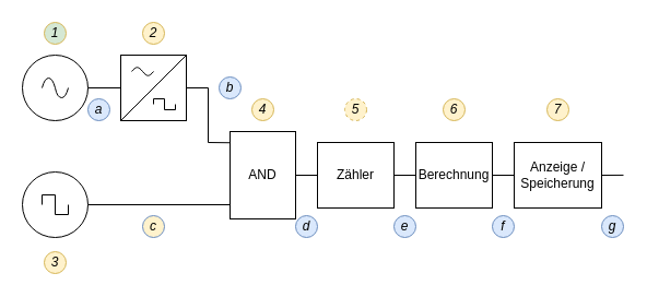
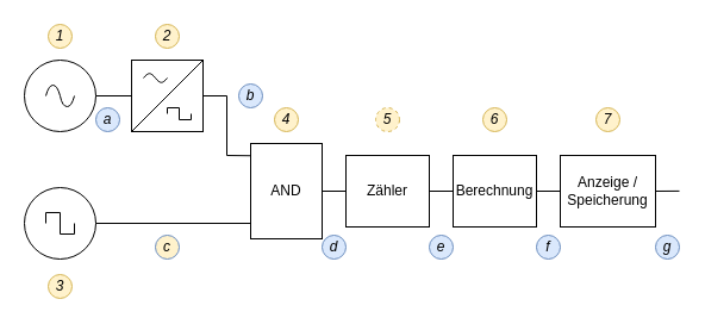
  <mxCell id="0" />
  <mxCell id="1" parent="0" />
  <mxCell id="2" style="edgeStyle=none;rounded=0;orthogonalLoop=1;jettySize=auto;html=1;exitX=1;exitY=0.5;exitDx=0;exitDy=0;endArrow=none;endFill=0;" edge="1" parent="1" source="3"><mxGeometry relative="1" as="geometry"><mxPoint x="190" y="80" as="targetPoint" /></mxGeometry></mxCell>
  <mxCell id="3" value="" style="rounded=0;whiteSpace=wrap;html=1;fillColor=none;" vertex="1" parent="1"><mxGeometry x="110" y="50" width="60" height="60" as="geometry" /></mxCell>
  <mxCell id="4" value="" style="pointerEvents=1;verticalLabelPosition=bottom;shadow=0;dashed=0;align=center;html=1;verticalAlign=top;shape=mxgraph.electrical.waveforms.square_wave;" vertex="1" parent="1"><mxGeometry x="140" y="90" width="20" height="10" as="geometry" /></mxCell>
  <mxCell id="5" value="" style="pointerEvents=1;verticalLabelPosition=bottom;shadow=0;dashed=0;align=center;html=1;verticalAlign=top;shape=mxgraph.electrical.waveforms.sine_wave;" vertex="1" parent="1"><mxGeometry x="120" y="60" width="20" height="10" as="geometry" /></mxCell>
  <mxCell id="6" value="" style="endArrow=none;html=1;rounded=0;entryX=1;entryY=0;entryDx=0;entryDy=0;exitX=0;exitY=1;exitDx=0;exitDy=0;" edge="1" parent="1" source="3" target="3"><mxGeometry width="50" height="50" relative="1" as="geometry"><mxPoint x="120" y="100" as="sourcePoint" /><mxPoint x="160" y="60" as="targetPoint" /></mxGeometry></mxCell>
  <mxCell id="7" style="edgeStyle=none;rounded=0;orthogonalLoop=1;jettySize=auto;html=1;exitX=1;exitY=0.5;exitDx=0;exitDy=0;exitPerimeter=0;entryX=0;entryY=0.5;entryDx=0;entryDy=0;endArrow=none;endFill=0;" edge="1" parent="1" source="8" target="16"><mxGeometry relative="1" as="geometry" /></mxCell>
  <mxCell id="8" value="" style="verticalLabelPosition=bottom;shadow=0;dashed=0;align=center;html=1;verticalAlign=top;shape=mxgraph.electrical.iec_logic_gates.and;fillColor=none;" vertex="1" parent="1"><mxGeometry x="210" y="120" width="60" height="80" as="geometry" /></mxCell>
  <mxCell id="9" value="" style="edgeStyle=none;rounded=0;orthogonalLoop=1;jettySize=auto;html=1;entryX=0;entryY=0.5;entryDx=0;entryDy=0;endArrow=none;endFill=0;" edge="1" parent="1" source="10" target="3"><mxGeometry relative="1" as="geometry" /></mxCell>
  <mxCell id="10" value="" style="pointerEvents=1;verticalLabelPosition=bottom;shadow=0;dashed=0;align=center;html=1;verticalAlign=top;shape=mxgraph.electrical.signal_sources.source;aspect=fixed;points=[[0.5,0,0],[1,0.5,0],[0.5,1,0],[0,0.5,0]];elSignalType=ac;fillColor=none;" vertex="1" parent="1"><mxGeometry x="20" y="50" width="60" height="60" as="geometry" /></mxCell>
  <mxCell id="11" style="edgeStyle=none;rounded=0;orthogonalLoop=1;jettySize=auto;html=1;exitX=1;exitY=0.5;exitDx=0;exitDy=0;exitPerimeter=0;endArrow=none;endFill=0;" edge="1" parent="1" source="12"><mxGeometry relative="1" as="geometry"><mxPoint x="210" y="187" as="targetPoint" /></mxGeometry></mxCell>
  <mxCell id="12" value="" style="pointerEvents=1;verticalLabelPosition=bottom;shadow=0;dashed=0;align=center;html=1;verticalAlign=top;shape=mxgraph.electrical.signal_sources.source;aspect=fixed;points=[[0.5,0,0],[1,0.5,0],[0.5,1,0],[0,0.5,0]];elSignalType=square;fillColor=none;" vertex="1" parent="1"><mxGeometry x="20" y="157" width="60" height="60" as="geometry" /></mxCell>
  <mxCell id="13" value="" style="endArrow=none;html=1;rounded=0;" edge="1" parent="1"><mxGeometry width="50" height="50" relative="1" as="geometry"><mxPoint x="190" y="130" as="sourcePoint" /><mxPoint x="190" y="80" as="targetPoint" /></mxGeometry></mxCell>
  <mxCell id="14" value="" style="endArrow=none;html=1;rounded=0;exitX=0;exitY=0.128;exitDx=0;exitDy=0;exitPerimeter=0;" edge="1" parent="1" source="8"><mxGeometry width="50" height="50" relative="1" as="geometry"><mxPoint x="330" y="460" as="sourcePoint" /><mxPoint x="190" y="130" as="targetPoint" /></mxGeometry></mxCell>
  <mxCell id="15" style="edgeStyle=none;rounded=0;orthogonalLoop=1;jettySize=auto;html=1;exitX=1;exitY=0.5;exitDx=0;exitDy=0;entryX=0;entryY=0.5;entryDx=0;entryDy=0;endArrow=none;endFill=0;" edge="1" parent="1" source="16" target="18"><mxGeometry relative="1" as="geometry" /></mxCell>
  <mxCell id="16" value="Zähler" style="rounded=0;whiteSpace=wrap;html=1;fillColor=none;" vertex="1" parent="1"><mxGeometry x="290" y="130" width="70" height="60" as="geometry" /></mxCell>
  <mxCell id="17" style="edgeStyle=none;rounded=0;orthogonalLoop=1;jettySize=auto;html=1;exitX=1;exitY=0.5;exitDx=0;exitDy=0;entryX=0;entryY=0.5;entryDx=0;entryDy=0;endArrow=none;endFill=0;" edge="1" parent="1" source="18" target="20"><mxGeometry relative="1" as="geometry" /></mxCell>
  <mxCell id="18" value="Berechnung" style="rounded=0;whiteSpace=wrap;html=1;fillColor=none;" vertex="1" parent="1"><mxGeometry x="380" y="130" width="70" height="60" as="geometry" /></mxCell>
  <mxCell id="19" style="edgeStyle=none;rounded=0;orthogonalLoop=1;jettySize=auto;html=1;exitX=1;exitY=0.5;exitDx=0;exitDy=0;endArrow=none;endFill=0;" edge="1" parent="1" source="20"><mxGeometry relative="1" as="geometry"><mxPoint x="570" y="159.897" as="targetPoint" /></mxGeometry></mxCell>
  <mxCell id="20" value="Anzeige / Speicherung" style="rounded=0;whiteSpace=wrap;html=1;fillColor=none;" vertex="1" parent="1"><mxGeometry x="470" y="130" width="80" height="60" as="geometry" /></mxCell>
- <mxCell id="21" value="1" style="ellipse;whiteSpace=wrap;html=1;aspect=fixed;fillColor=#d5e8d4;strokeColor=#d6b656;fontStyle=2;" vertex="1" parent="1"><mxGeometry x="40" y="20" width="20" height="20" as="geometry" /></mxCell>
+ <mxCell id="21" value="1" style="ellipse;whiteSpace=wrap;html=1;aspect=fixed;fillColor=#fff2cc;strokeColor=#d6b656;fontStyle=2" vertex="1" parent="1"><mxGeometry x="40" y="20" width="20" height="20" as="geometry" /></mxCell>
  <mxCell id="22" value="2" style="ellipse;whiteSpace=wrap;html=1;aspect=fixed;fillColor=#fff2cc;strokeColor=#d6b656;fontStyle=2" vertex="1" parent="1"><mxGeometry x="130" y="20" width="20" height="20" as="geometry" /></mxCell>
  <mxCell id="23" value="4" style="ellipse;whiteSpace=wrap;html=1;aspect=fixed;fillColor=#fff2cc;strokeColor=#d6b656;fontStyle=2" vertex="1" parent="1"><mxGeometry x="230" y="90" width="20" height="20" as="geometry" /></mxCell>
  <mxCell id="24" value="&lt;div&gt;5&lt;/div&gt;" style="ellipse;whiteSpace=wrap;html=1;aspect=fixed;fillColor=#fff2cc;strokeColor=#d6b656;fontStyle=2;dashed=1;" vertex="1" parent="1"><mxGeometry x="315" y="90" width="20" height="20" as="geometry" /></mxCell>
  <mxCell id="25" value="6" style="ellipse;whiteSpace=wrap;html=1;aspect=fixed;fillColor=#fff2cc;strokeColor=#d6b656;fontStyle=2" vertex="1" parent="1"><mxGeometry x="405" y="90" width="20" height="20" as="geometry" /></mxCell>
  <mxCell id="26" value="7" style="ellipse;whiteSpace=wrap;html=1;aspect=fixed;fillColor=#fff2cc;strokeColor=#d6b656;fontStyle=2" vertex="1" parent="1"><mxGeometry x="500" y="90" width="20" height="20" as="geometry" /></mxCell>
  <mxCell id="27" value="3" style="ellipse;whiteSpace=wrap;html=1;aspect=fixed;fillColor=#fff2cc;strokeColor=#d6b656;fontStyle=2" vertex="1" parent="1"><mxGeometry x="40" y="230" width="20" height="20" as="geometry" /></mxCell>
  <mxCell id="28" value="a" style="ellipse;whiteSpace=wrap;html=1;aspect=fixed;fillColor=#dae8fc;strokeColor=#6c8ebf;fontStyle=2" vertex="1" parent="1"><mxGeometry x="80" y="90" width="20" height="20" as="geometry" /></mxCell>
  <mxCell id="29" value="b" style="ellipse;whiteSpace=wrap;html=1;aspect=fixed;fillColor=#dae8fc;strokeColor=#6c8ebf;fontStyle=2" vertex="1" parent="1"><mxGeometry x="200" y="70" width="20" height="20" as="geometry" /></mxCell>
  <mxCell id="30" value="c" style="ellipse;whiteSpace=wrap;html=1;aspect=fixed;fillColor=#fff2cc;strokeColor=#6c8ebf;fontStyle=2;" vertex="1" parent="1"><mxGeometry x="130" y="197" width="20" height="20" as="geometry" /></mxCell>
  <mxCell id="31" value="d" style="ellipse;whiteSpace=wrap;html=1;aspect=fixed;fillColor=#dae8fc;strokeColor=#6c8ebf;fontStyle=2" vertex="1" parent="1"><mxGeometry x="270" y="197" width="20" height="20" as="geometry" /></mxCell>
  <mxCell id="32" value="e" style="ellipse;whiteSpace=wrap;html=1;aspect=fixed;fillColor=#dae8fc;strokeColor=#6c8ebf;fontStyle=2" vertex="1" parent="1"><mxGeometry x="360" y="197" width="20" height="20" as="geometry" /></mxCell>
  <mxCell id="33" value="f" style="ellipse;whiteSpace=wrap;html=1;aspect=fixed;fillColor=#dae8fc;strokeColor=#6c8ebf;fontStyle=2" vertex="1" parent="1"><mxGeometry x="450" y="197" width="20" height="20" as="geometry" /></mxCell>
  <mxCell id="34" value="g" style="ellipse;whiteSpace=wrap;html=1;aspect=fixed;fillColor=#dae8fc;strokeColor=#6c8ebf;fontStyle=2" vertex="1" parent="1"><mxGeometry x="550" y="197" width="20" height="20" as="geometry" /></mxCell>
